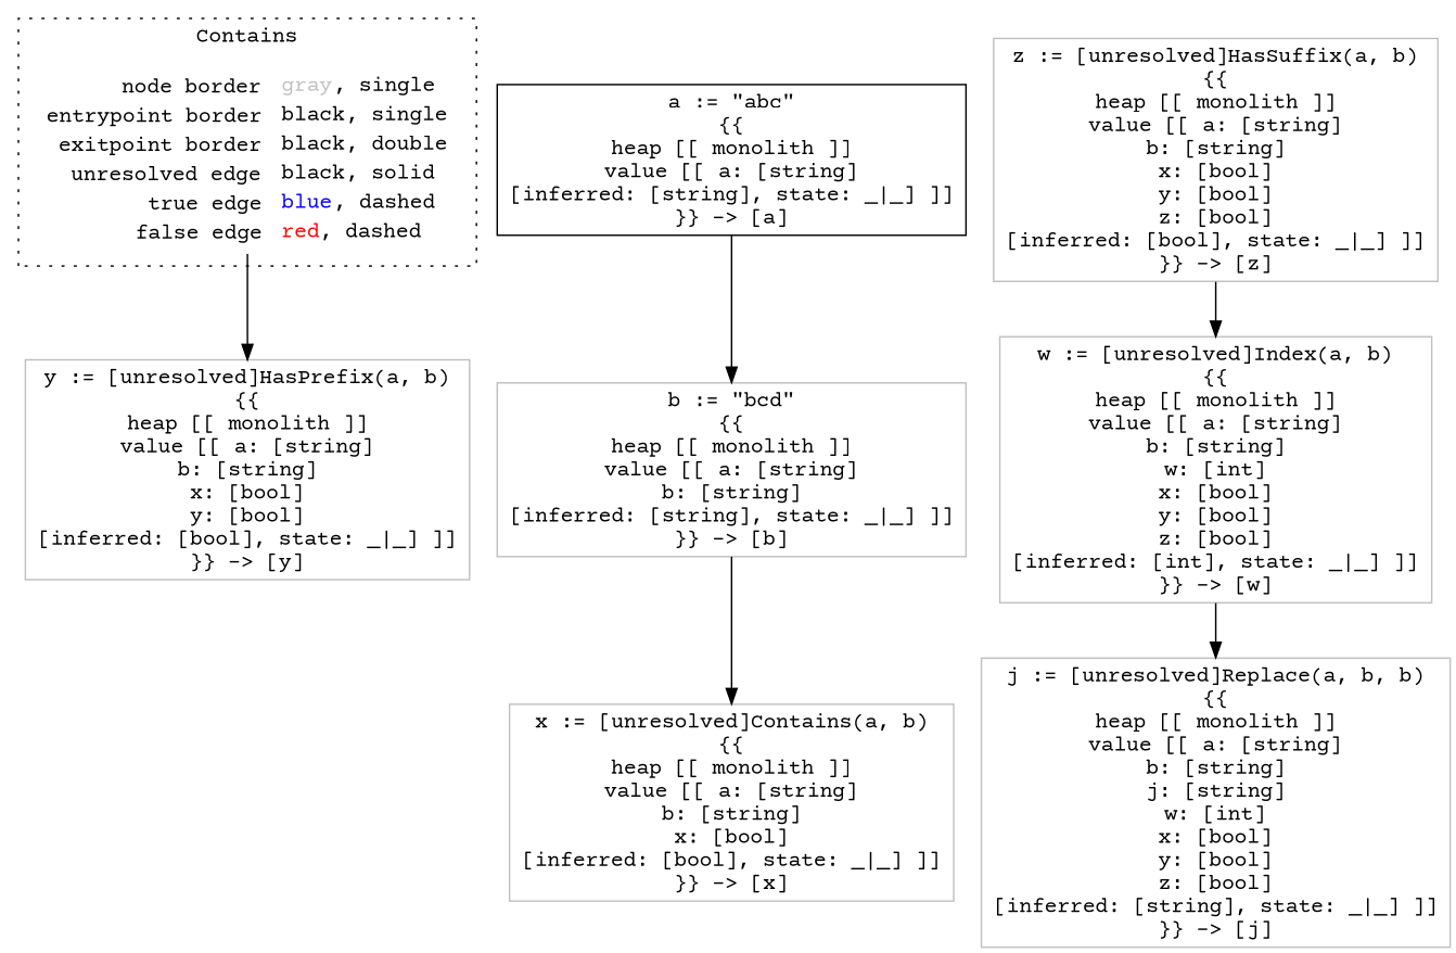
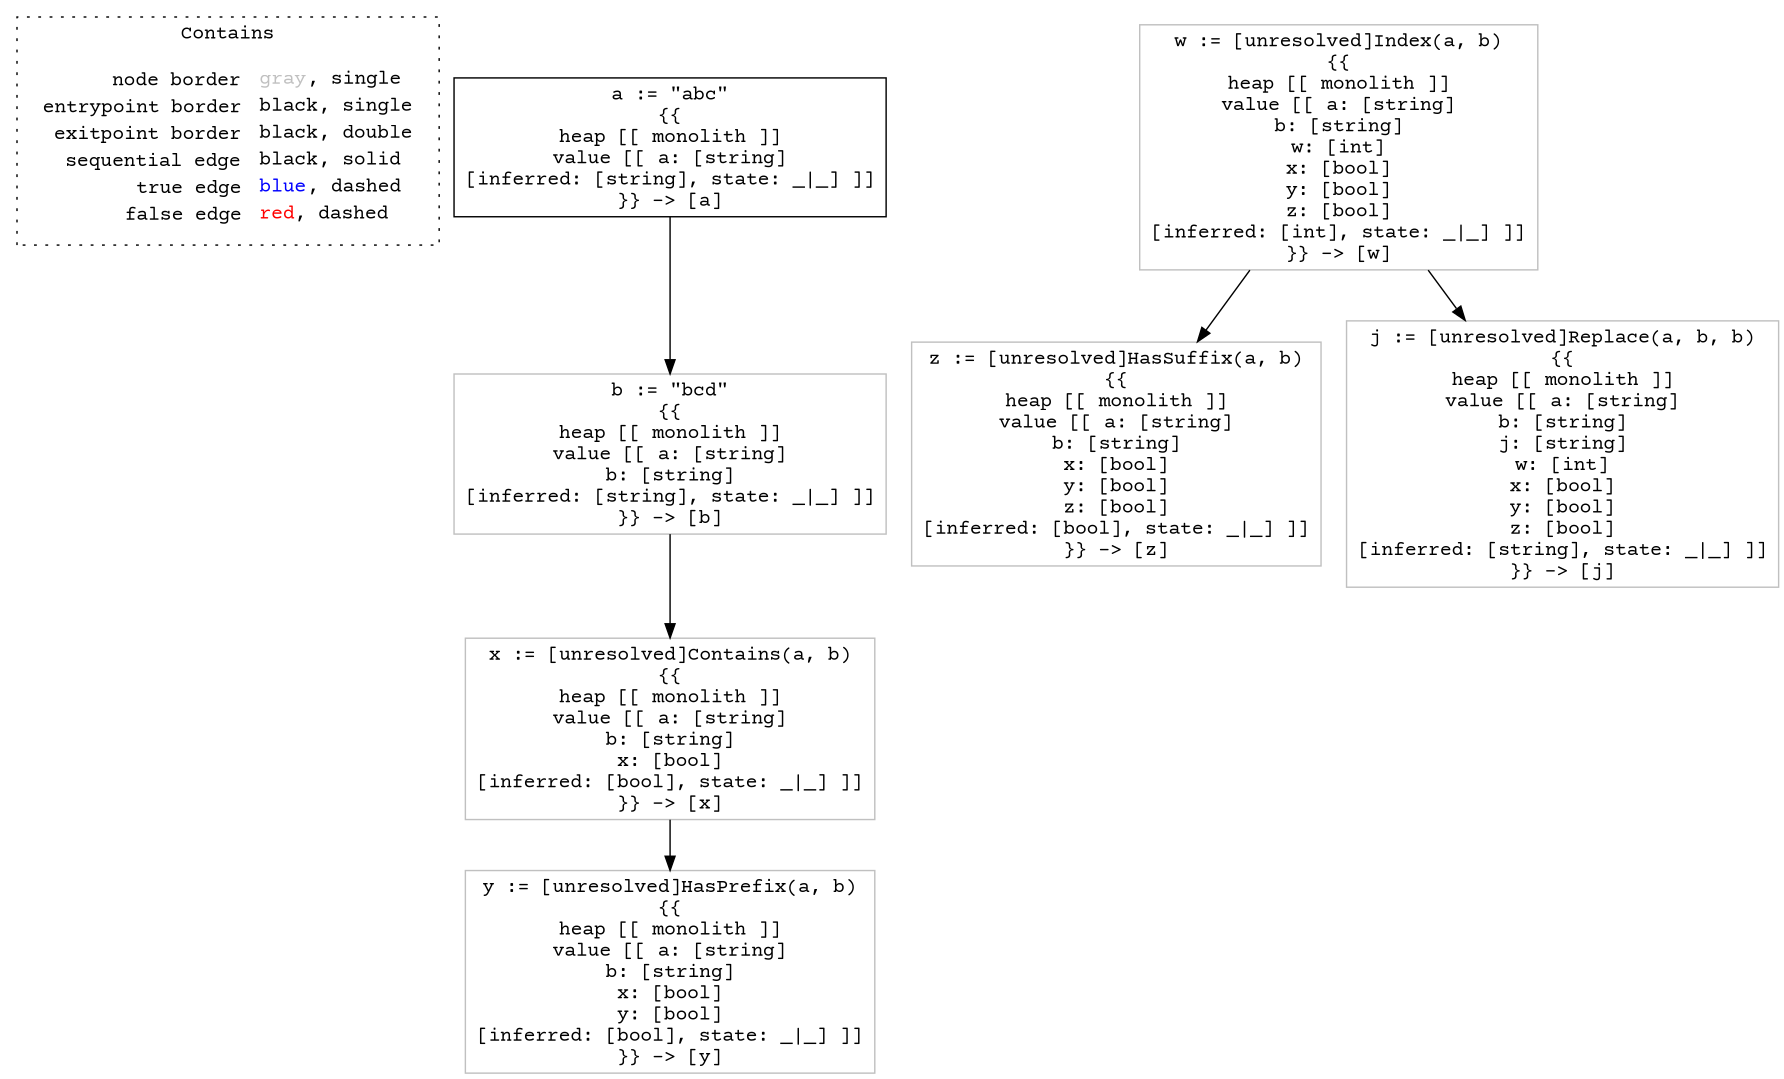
  digraph {
    fontname="Courier Prime"
    node [fontname="Courier Prime" shape=rect color=gray]
    edge [color=black fontname="Courier Prime"]
-   n1 [label=<<table border="0" cellpadding="2" cellspacing="0" cellborder="0"><tr><td align="right">node border&nbsp;</td><td align="left"><font color="gray">gray</font>, single</td></tr><tr><td align="right">entrypoint border&nbsp;</td><td align="left"><font color="black">black</font>, single</td></tr><tr><td align="right">exitpoint border&nbsp;</td><td align="left"><font color="black">black</font>, double</td></tr><tr><td align="right">unresolved edge&nbsp;</td><td align="left"><font color="black">black</font>, solid</td></tr><tr><td align="right">true edge&nbsp;</td><td align="left"><font color="blue">blue</font>, dashed</td></tr><tr><td align="right">false edge&nbsp;</td><td align="left"><font color="red">red</font>, dashed</td></tr></table>> shape=plaintext color=""]
+   n1 [label=<<table border="0" cellpadding="2" cellspacing="0" cellborder="0"><tr><td align="right">node border&nbsp;</td><td align="left"><font color="gray">gray</font>, single</td></tr><tr><td align="right">entrypoint border&nbsp;</td><td align="left"><font color="black">black</font>, single</td></tr><tr><td align="right">exitpoint border&nbsp;</td><td align="left"><font color="black">black</font>, double</td></tr><tr><td align="right">sequential edge&nbsp;</td><td align="left"><font color="black">black</font>, solid</td></tr><tr><td align="right">true edge&nbsp;</td><td align="left"><font color="blue">blue</font>, dashed</td></tr><tr><td align="right">false edge&nbsp;</td><td align="left"><font color="red">red</font>, dashed</td></tr></table>> shape=plaintext color=""]
    n2 [color=black label=<a := &quot;abc&quot;<BR/>{{<BR/>heap [[ monolith ]]<BR/>value [[ a: [string]<BR/>[inferred: [string], state: _|_] ]]<BR/>}} -&gt; [a]>]
    n3 [label=<b := &quot;bcd&quot;<BR/>{{<BR/>heap [[ monolith ]]<BR/>value [[ a: [string]<BR/>b: [string]<BR/>[inferred: [string], state: _|_] ]]<BR/>}} -&gt; [b]>]
    n4 [label=<x := [unresolved]Contains(a, b)<BR/>{{<BR/>heap [[ monolith ]]<BR/>value [[ a: [string]<BR/>b: [string]<BR/>x: [bool]<BR/>[inferred: [bool], state: _|_] ]]<BR/>}} -&gt; [x]>]
    n5 [label=<z := [unresolved]HasSuffix(a, b)<BR/>{{<BR/>heap [[ monolith ]]<BR/>value [[ a: [string]<BR/>b: [string]<BR/>x: [bool]<BR/>y: [bool]<BR/>z: [bool]<BR/>[inferred: [bool], state: _|_] ]]<BR/>}} -&gt; [z]>]
    n6 [label=<w := [unresolved]Index(a, b)<BR/>{{<BR/>heap [[ monolith ]]<BR/>value [[ a: [string]<BR/>b: [string]<BR/>w: [int]<BR/>x: [bool]<BR/>y: [bool]<BR/>z: [bool]<BR/>[inferred: [int], state: _|_] ]]<BR/>}} -&gt; [w]>]
    n7 [label=<j := [unresolved]Replace(a, b, b)<BR/>{{<BR/>heap [[ monolith ]]<BR/>value [[ a: [string]<BR/>b: [string]<BR/>j: [string]<BR/>w: [int]<BR/>x: [bool]<BR/>y: [bool]<BR/>z: [bool]<BR/>[inferred: [string], state: _|_] ]]<BR/>}} -&gt; [j]>]
    n8 [label=<y := [unresolved]HasPrefix(a, b)<BR/>{{<BR/>heap [[ monolith ]]<BR/>value [[ a: [string]<BR/>b: [string]<BR/>x: [bool]<BR/>y: [bool]<BR/>[inferred: [bool], state: _|_] ]]<BR/>}} -&gt; [y]>]
    subgraph cluster_1 {
      label=Contains
      style=dotted
      n1
    }
    n2 -> n3
    n3 -> n4
-   n1 -> n8
-   n5 -> n6
+   n4 -> n8
+   n6 -> n5
    n6 -> n7
  }
